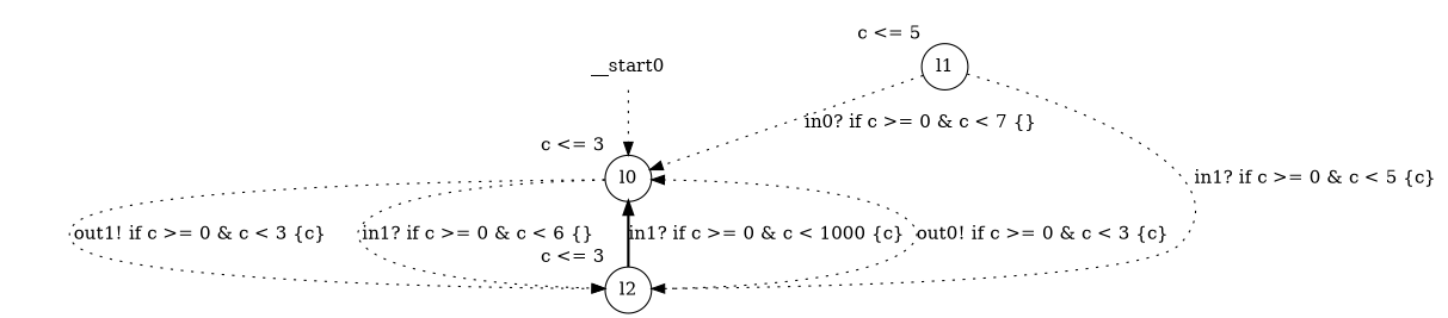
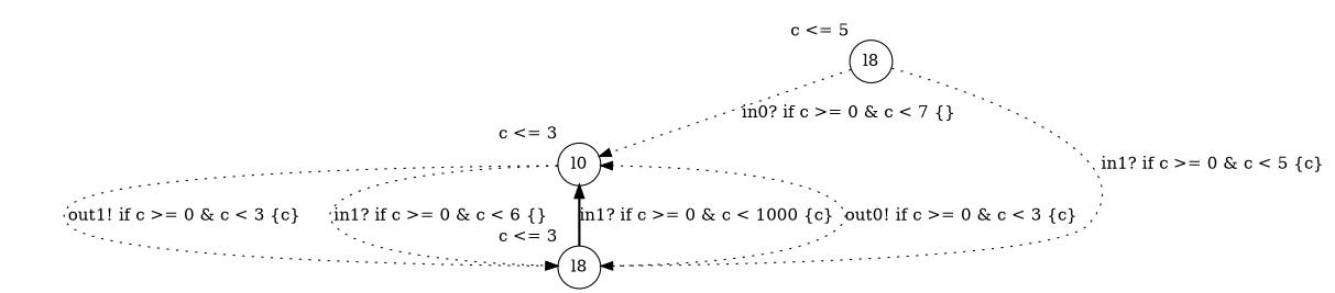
  digraph {
    node [shape=circle margin=0 xlabel="c <= 3"]
    edge [style=dotted]
-   __start0 [shape=none margin="" xlabel=""]
    n2 [label=l0]
-   n3 [label=l2]
-   n4 [label=l1 xlabel="c <= 5"]
-   __start0 -> n2
+   n3 [label=l8]
+   n4 [label=l8 xlabel="c <= 5"]
    n2 -> n3 [label="out1! if c >= 0 & c < 3 {c} "]
    n2 -> n3 [label="in1? if c >= 0 & c < 6 {} "]
    n3 -> n2 [label="in1? if c >= 0 & c < 1000 {c} " style=bold]
    n3 -> n2 [label="out0! if c >= 0 & c < 3 {c} "]
    n4 -> n2 [label="in0? if c >= 0 & c < 7 {} "]
    n4 -> n3 [label="in1? if c >= 0 & c < 5 {c} "]
  }
